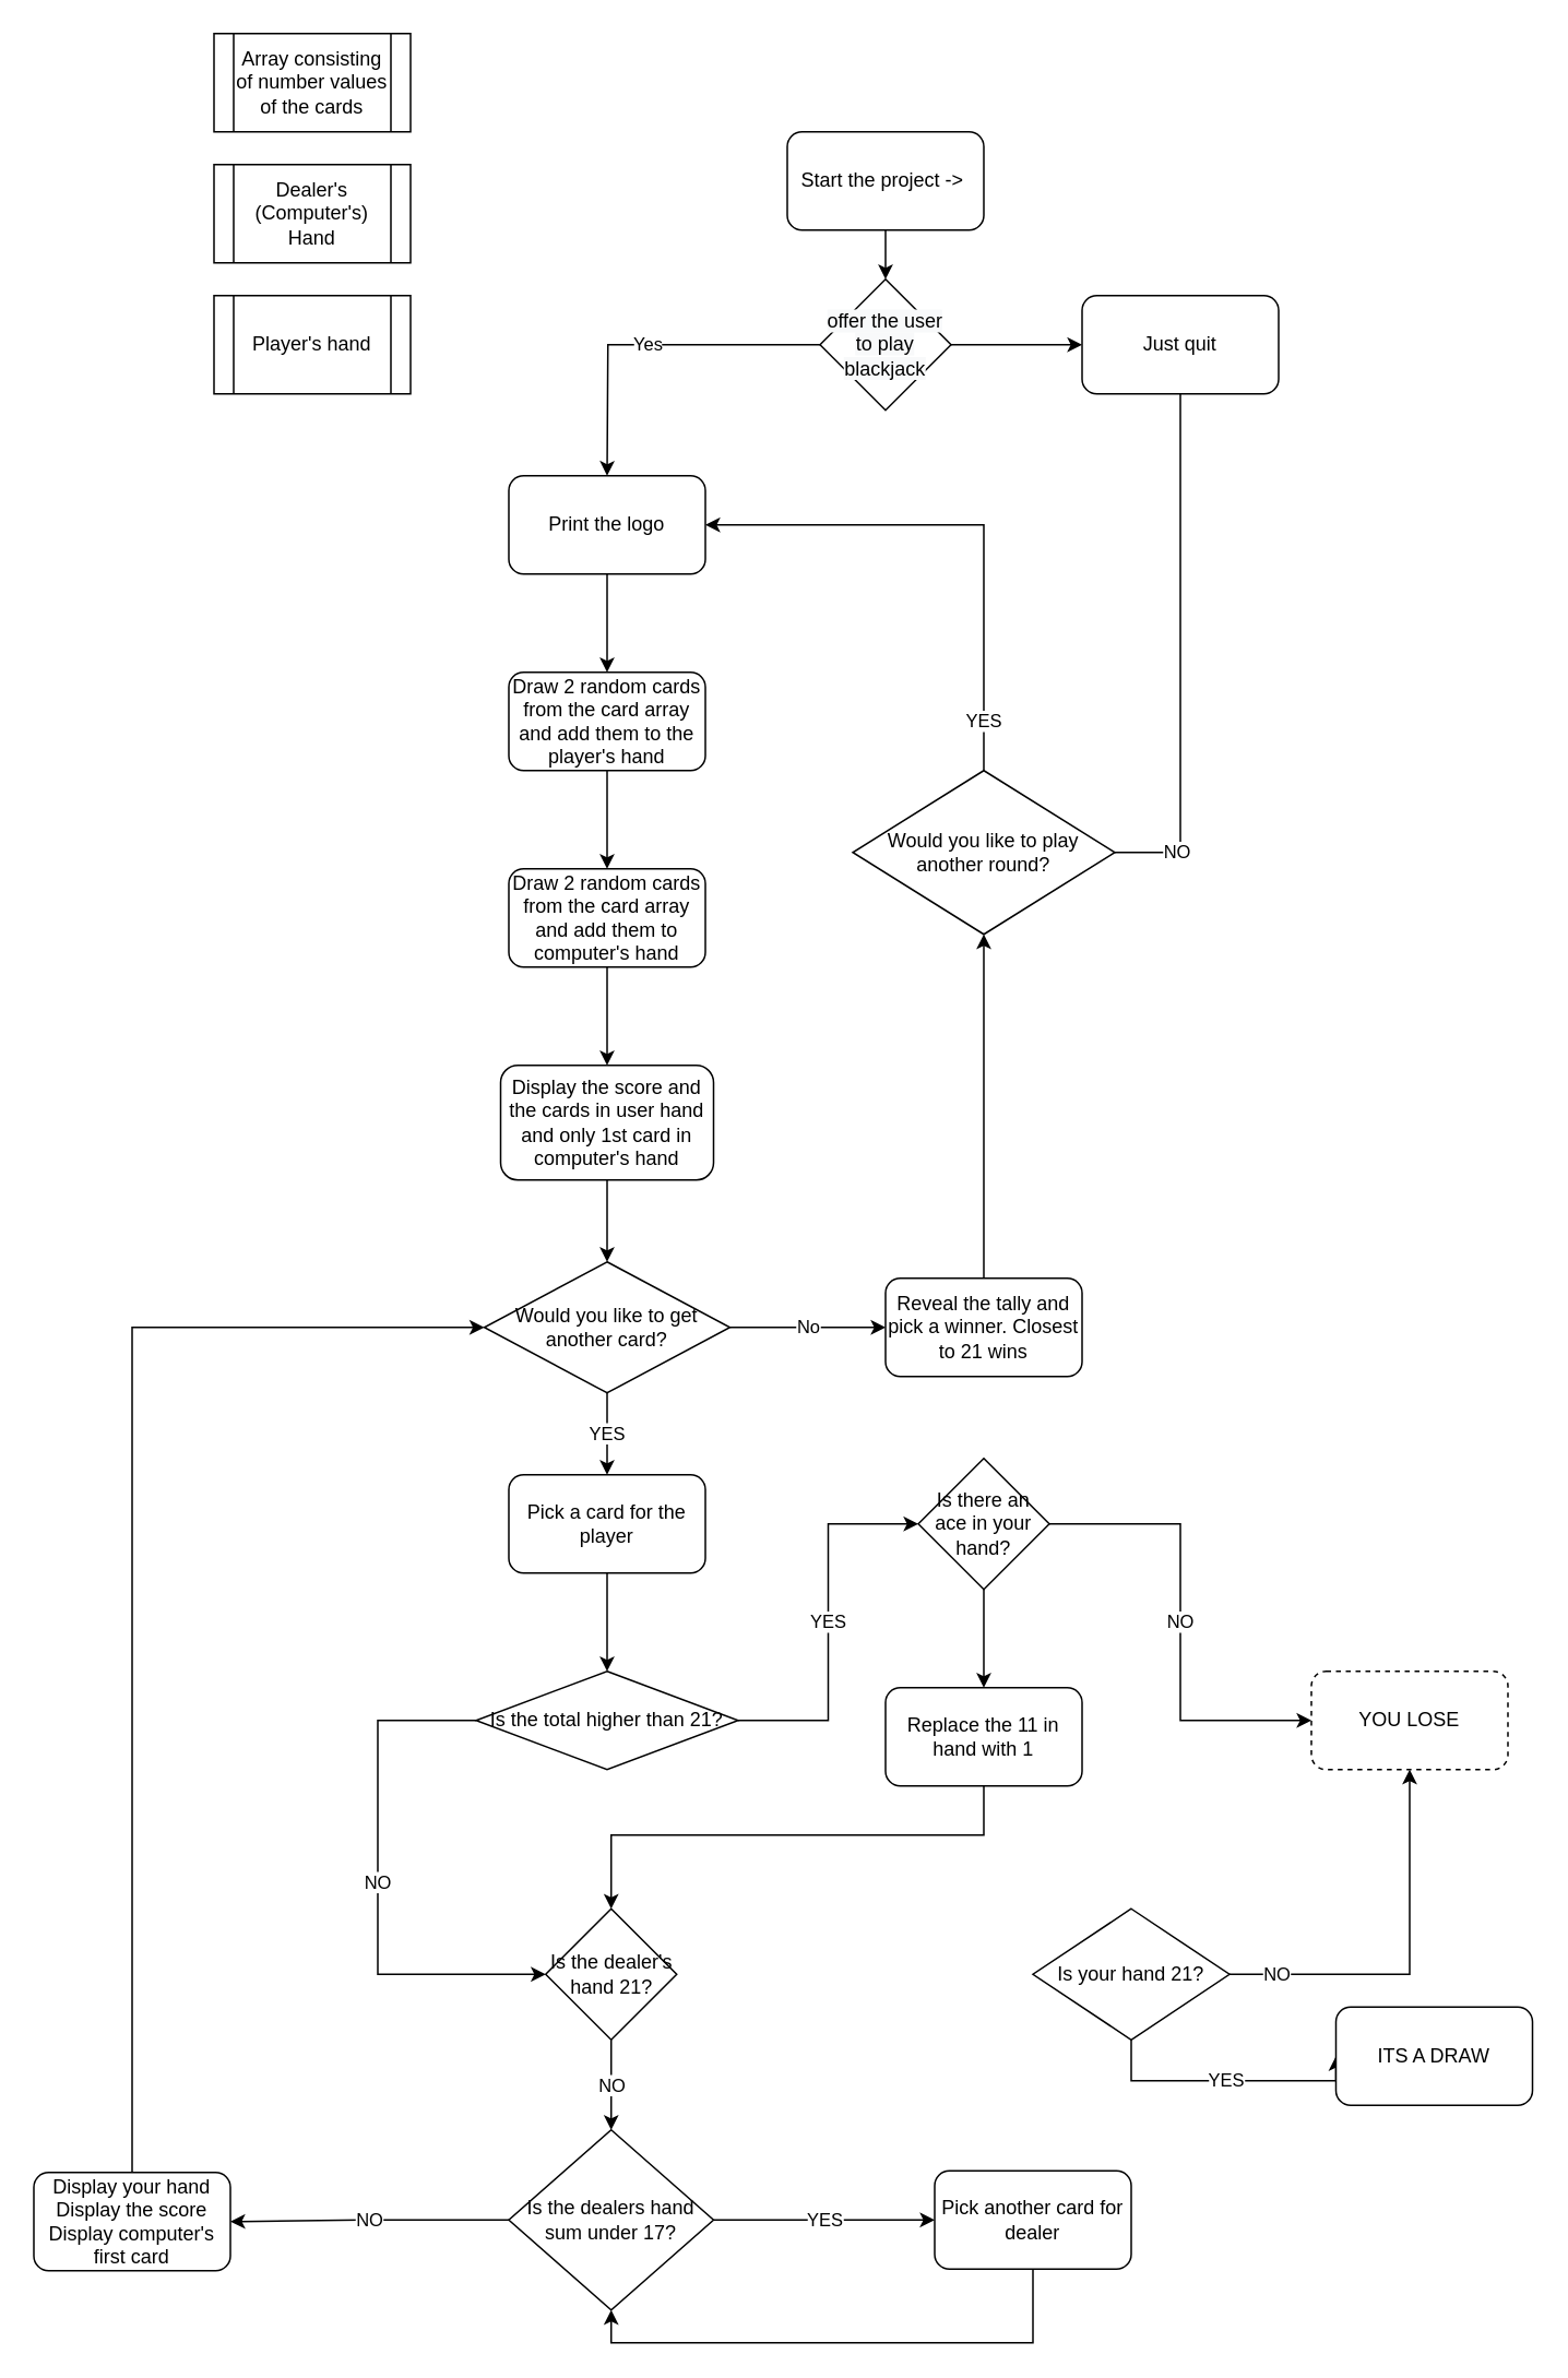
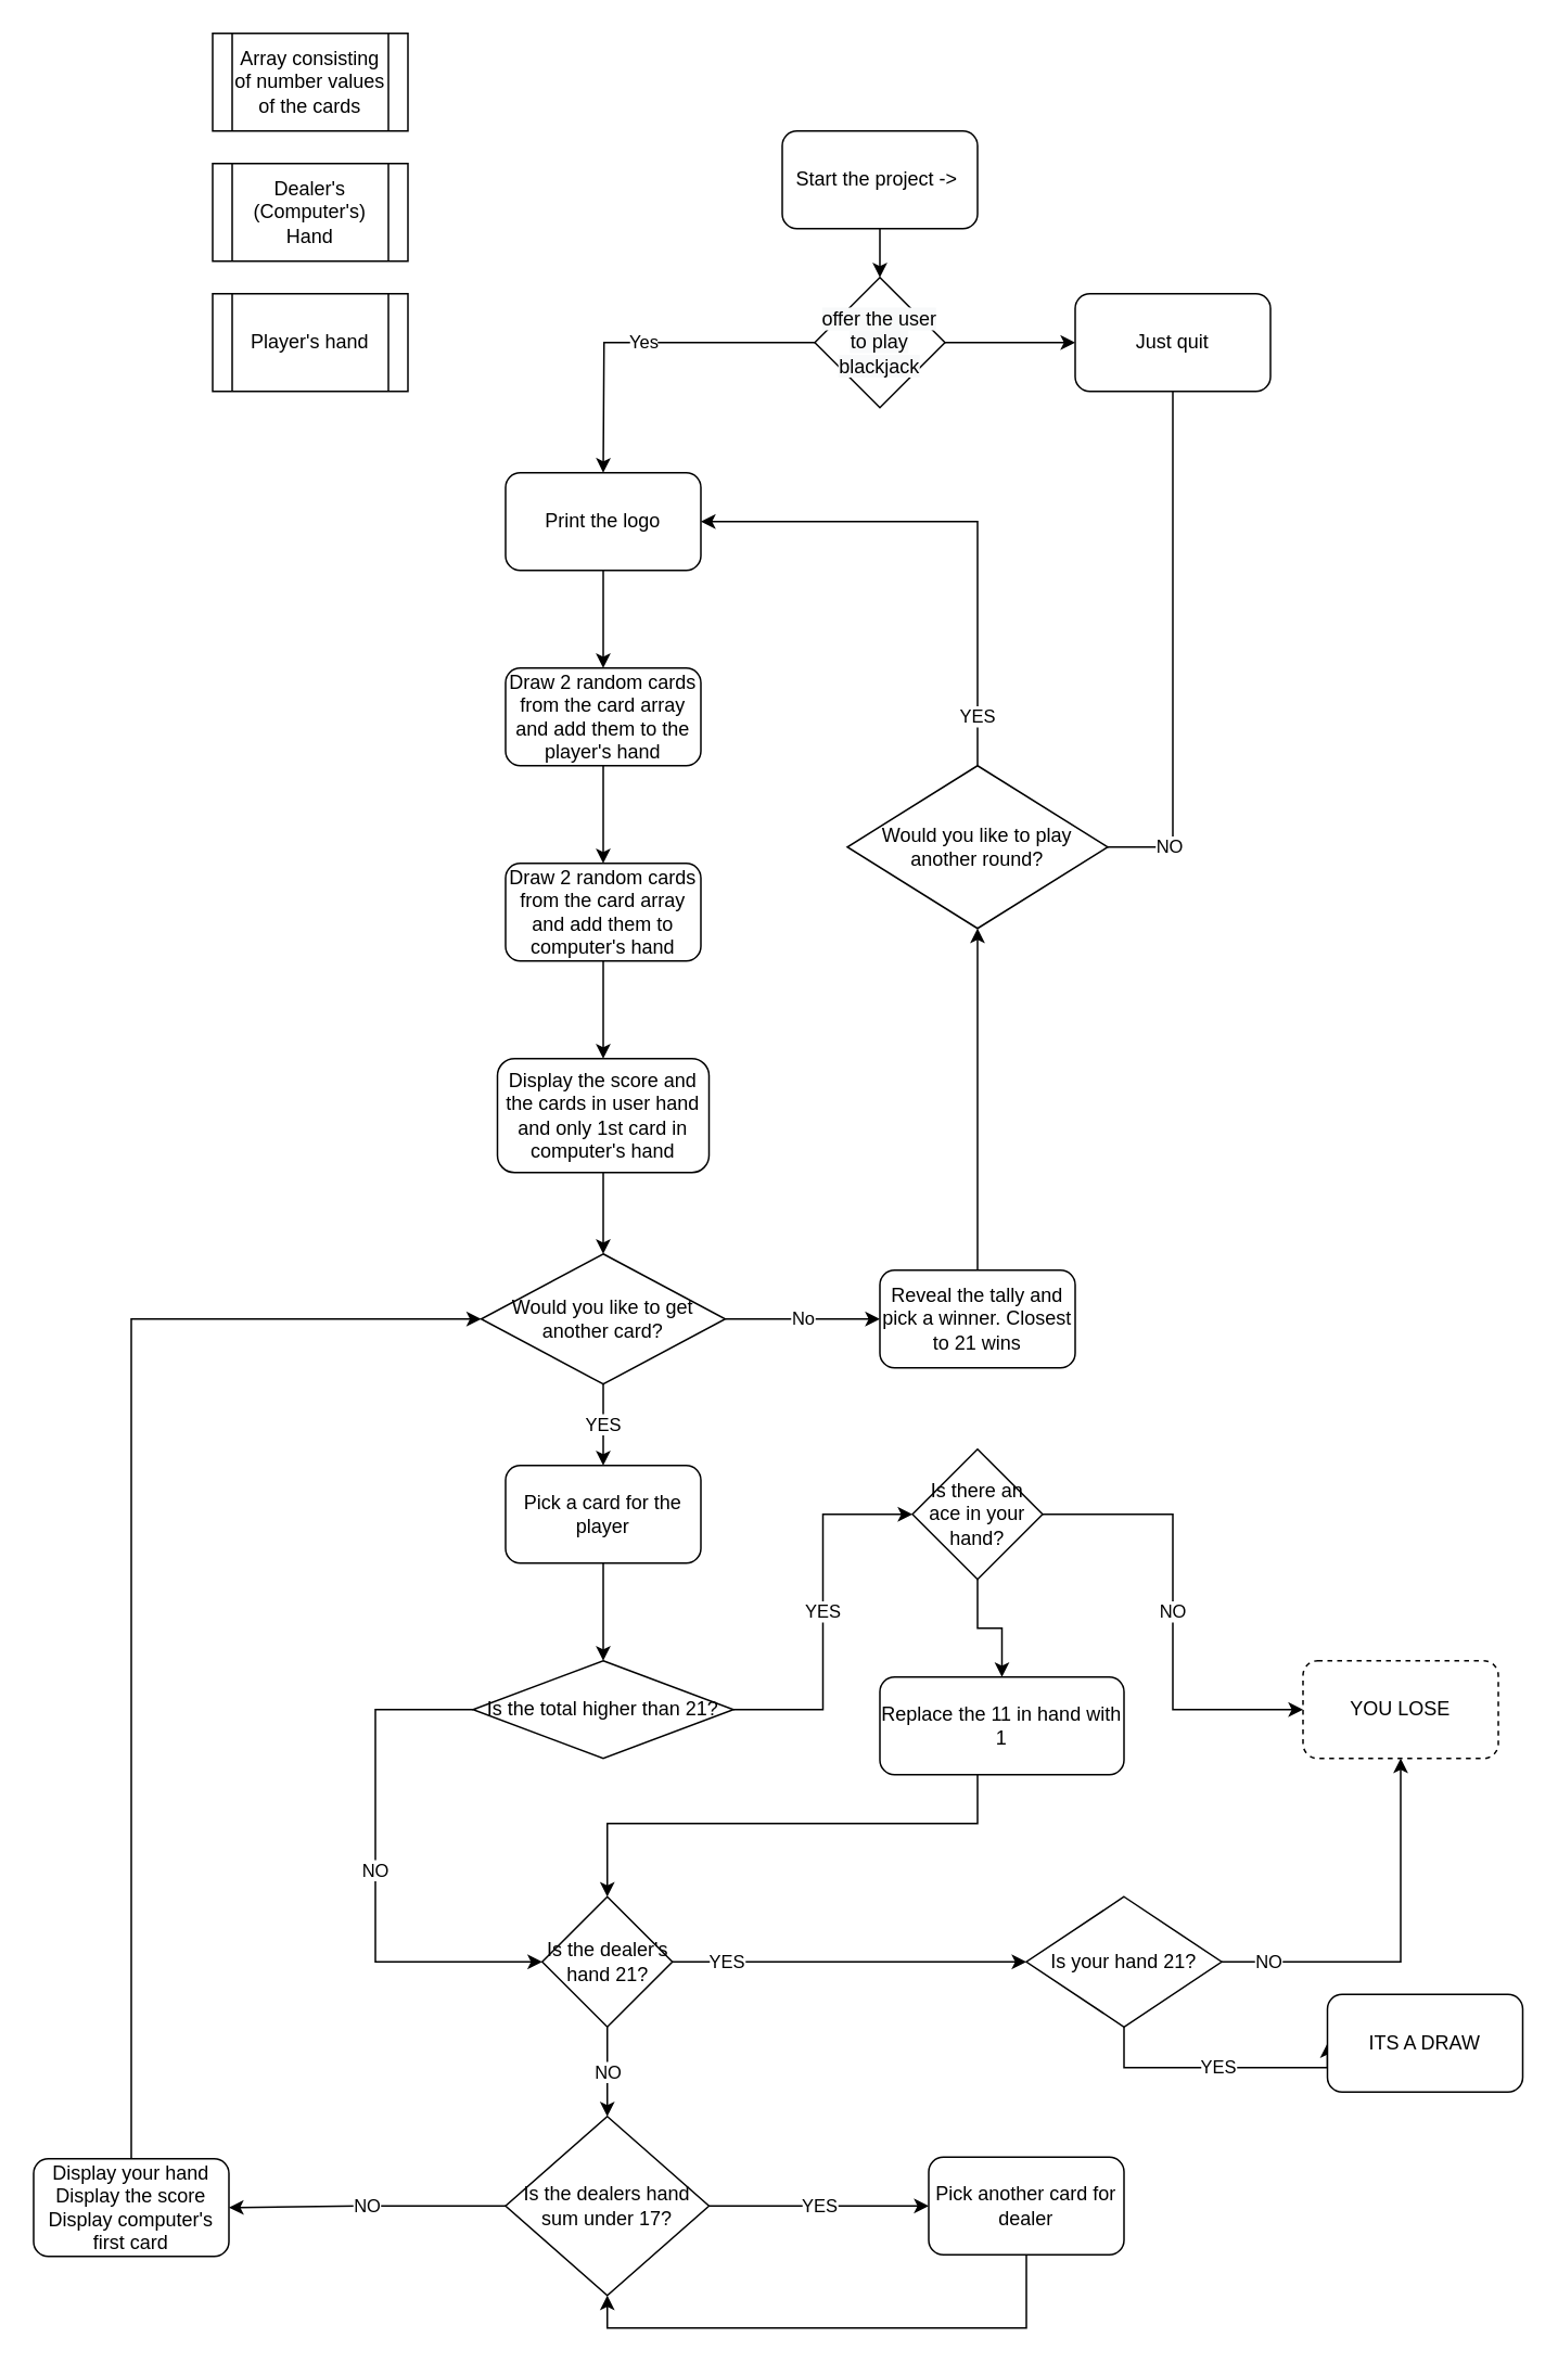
  <mxCell id="0" />
  <mxCell id="1" parent="0" />
  <mxCell id="2" value="Yes" style="edgeStyle=orthogonalEdgeStyle;rounded=0;orthogonalLoop=1;jettySize=auto;html=1;exitX=0;exitY=0.5;exitDx=0;exitDy=0;" edge="1" parent="1" source="20"><mxGeometry relative="1" as="geometry"><mxPoint x="370" y="290" as="targetPoint" /><mxPoint x="470" y="210" as="sourcePoint" /></mxGeometry></mxCell>
  <mxCell id="3" style="edgeStyle=orthogonalEdgeStyle;rounded=0;orthogonalLoop=1;jettySize=auto;html=1;" edge="1" parent="1" source="4" target="20"><mxGeometry relative="1" as="geometry" /></mxCell>
  <mxCell id="4" value="Start the project -&amp;gt;&amp;nbsp;" style="rounded=1;whiteSpace=wrap;html=1;" vertex="1" parent="1"><mxGeometry x="480" y="80" width="120" height="60" as="geometry" /></mxCell>
  <mxCell id="5" value="Array consisting of number values of the cards" style="shape=process;whiteSpace=wrap;html=1;backgroundOutline=1;" vertex="1" parent="1"><mxGeometry x="130" y="20" width="120" height="60" as="geometry" /></mxCell>
  <mxCell id="6" value="Dealer's (Computer's) Hand" style="shape=process;whiteSpace=wrap;html=1;backgroundOutline=1;" vertex="1" parent="1"><mxGeometry x="130" y="100" width="120" height="60" as="geometry" /></mxCell>
  <mxCell id="7" value="Player's hand" style="shape=process;whiteSpace=wrap;html=1;backgroundOutline=1;" vertex="1" parent="1"><mxGeometry x="130" y="180" width="120" height="60" as="geometry" /></mxCell>
  <mxCell id="8" style="edgeStyle=orthogonalEdgeStyle;rounded=0;orthogonalLoop=1;jettySize=auto;html=1;entryX=0.5;entryY=0;entryDx=0;entryDy=0;" edge="1" parent="1" source="9" target="11"><mxGeometry relative="1" as="geometry"><mxPoint x="370" y="410" as="targetPoint" /></mxGeometry></mxCell>
  <mxCell id="9" value="Print the logo" style="rounded=1;whiteSpace=wrap;html=1;" vertex="1" parent="1"><mxGeometry x="310" y="290" width="120" height="60" as="geometry" /></mxCell>
  <mxCell id="10" style="edgeStyle=orthogonalEdgeStyle;rounded=0;orthogonalLoop=1;jettySize=auto;html=1;entryX=0.5;entryY=0;entryDx=0;entryDy=0;" edge="1" parent="1" source="11" target="15"><mxGeometry relative="1" as="geometry"><mxPoint x="370" y="580" as="targetPoint" /></mxGeometry></mxCell>
  <mxCell id="11" value="Draw 2 random cards from the card array and add them to the player's hand" style="rounded=1;whiteSpace=wrap;html=1;" vertex="1" parent="1"><mxGeometry x="310" y="410" width="120" height="60" as="geometry" /></mxCell>
  <mxCell id="12" style="edgeStyle=orthogonalEdgeStyle;rounded=0;orthogonalLoop=1;jettySize=auto;html=1;" edge="1" parent="1" source="13" target="18"><mxGeometry relative="1" as="geometry" /></mxCell>
  <mxCell id="13" value="Display the score and the cards in user hand and only 1st card in computer's hand" style="rounded=1;whiteSpace=wrap;html=1;" vertex="1" parent="1"><mxGeometry x="305" y="650" width="130" height="70" as="geometry" /></mxCell>
  <mxCell id="14" style="edgeStyle=orthogonalEdgeStyle;rounded=0;orthogonalLoop=1;jettySize=auto;html=1;" edge="1" parent="1" source="15" target="13"><mxGeometry relative="1" as="geometry" /></mxCell>
  <mxCell id="15" value="Draw 2 random cards from the card array and add them to computer's hand" style="rounded=1;whiteSpace=wrap;html=1;" vertex="1" parent="1"><mxGeometry x="310" y="530" width="120" height="60" as="geometry" /></mxCell>
  <mxCell id="16" value="No" style="edgeStyle=orthogonalEdgeStyle;rounded=0;orthogonalLoop=1;jettySize=auto;html=1;entryX=0;entryY=0.5;entryDx=0;entryDy=0;" edge="1" parent="1" source="18" target="23"><mxGeometry relative="1" as="geometry" /></mxCell>
  <mxCell id="17" value="YES" style="edgeStyle=orthogonalEdgeStyle;rounded=0;orthogonalLoop=1;jettySize=auto;html=1;entryX=0.5;entryY=0;entryDx=0;entryDy=0;exitX=0.5;exitY=1;exitDx=0;exitDy=0;" edge="1" parent="1" source="18" target="25"><mxGeometry relative="1" as="geometry" /></mxCell>
  <mxCell id="18" value="Would you like to get another card?&lt;br&gt;" style="rhombus;whiteSpace=wrap;html=1;" vertex="1" parent="1"><mxGeometry x="295" y="770" width="150" height="80" as="geometry" /></mxCell>
  <mxCell id="19" style="edgeStyle=orthogonalEdgeStyle;rounded=0;orthogonalLoop=1;jettySize=auto;html=1;" edge="1" parent="1" source="20"><mxGeometry relative="1" as="geometry"><mxPoint x="660" y="210" as="targetPoint" /></mxGeometry></mxCell>
  <mxCell id="20" value="&#10;&#10;&lt;span style=&quot;color: rgb(0, 0, 0); font-family: helvetica; font-size: 12px; font-style: normal; font-weight: 400; letter-spacing: normal; text-align: center; text-indent: 0px; text-transform: none; word-spacing: 0px; background-color: rgb(248, 249, 250); display: inline; float: none;&quot;&gt;offer the user to play blackjack&lt;/span&gt;&#10;&#10;" style="rhombus;whiteSpace=wrap;html=1;" vertex="1" parent="1"><mxGeometry x="500" y="170" width="80" height="80" as="geometry" /></mxCell>
  <mxCell id="21" value="Just quit" style="rounded=1;whiteSpace=wrap;html=1;" vertex="1" parent="1"><mxGeometry x="660" y="180" width="120" height="60" as="geometry" /></mxCell>
  <mxCell id="22" style="edgeStyle=orthogonalEdgeStyle;rounded=0;orthogonalLoop=1;jettySize=auto;html=1;entryX=0.5;entryY=1;entryDx=0;entryDy=0;" edge="1" parent="1" source="23" target="32"><mxGeometry relative="1" as="geometry"><mxPoint x="740" y="810" as="targetPoint" /></mxGeometry></mxCell>
  <mxCell id="23" value="Reveal the tally and pick a winner. Closest to 21 wins" style="rounded=1;whiteSpace=wrap;html=1;" vertex="1" parent="1"><mxGeometry x="540" y="780" width="120" height="60" as="geometry" /></mxCell>
  <mxCell id="24" style="edgeStyle=orthogonalEdgeStyle;rounded=0;orthogonalLoop=1;jettySize=auto;html=1;entryX=0.5;entryY=0;entryDx=0;entryDy=0;" edge="1" parent="1" source="25" target="28"><mxGeometry relative="1" as="geometry"><mxPoint x="360" y="910" as="targetPoint" /></mxGeometry></mxCell>
  <mxCell id="25" value="Pick a card for the player" style="rounded=1;whiteSpace=wrap;html=1;" vertex="1" parent="1"><mxGeometry x="310" y="900" width="120" height="60" as="geometry" /></mxCell>
  <mxCell id="26" value="YES" style="edgeStyle=orthogonalEdgeStyle;rounded=0;orthogonalLoop=1;jettySize=auto;html=1;entryX=0;entryY=0.5;entryDx=0;entryDy=0;" edge="1" parent="1" source="28" target="43"><mxGeometry relative="1" as="geometry"><mxPoint x="540" y="1050" as="targetPoint" /></mxGeometry></mxCell>
  <mxCell id="27" value="NO" style="edgeStyle=orthogonalEdgeStyle;rounded=0;orthogonalLoop=1;jettySize=auto;html=1;entryX=0;entryY=0.5;entryDx=0;entryDy=0;" edge="1" parent="1" source="28" target="40"><mxGeometry relative="1" as="geometry"><mxPoint x="230" y="1165" as="targetPoint" /><Array as="points"><mxPoint x="230" y="1050" /><mxPoint x="230" y="1205" /></Array></mxGeometry></mxCell>
  <mxCell id="28" value="Is the total higher than 21?" style="rhombus;whiteSpace=wrap;html=1;" vertex="1" parent="1"><mxGeometry x="290" y="1020" width="160" height="60" as="geometry" /></mxCell>
  <mxCell id="29" value="YOU LOSE" style="rounded=1;whiteSpace=wrap;html=1;dashed=1;" vertex="1" parent="1"><mxGeometry x="800" y="1020" width="120" height="60" as="geometry" /></mxCell>
  <mxCell id="30" value="YES" style="edgeStyle=orthogonalEdgeStyle;rounded=0;orthogonalLoop=1;jettySize=auto;html=1;entryX=1;entryY=0.5;entryDx=0;entryDy=0;" edge="1" parent="1" source="32" target="9"><mxGeometry x="-0.812" relative="1" as="geometry"><Array as="points"><mxPoint x="600" y="320" /></Array><mxPoint as="offset" /></mxGeometry></mxCell>
  <mxCell id="31" value="NO" style="edgeStyle=orthogonalEdgeStyle;rounded=0;orthogonalLoop=1;jettySize=auto;html=1;exitX=1;exitY=0.5;exitDx=0;exitDy=0;entryX=0.5;entryY=1;entryDx=0;entryDy=0;endArrow=none;" edge="1" parent="1" source="32" target="21"><mxGeometry x="-0.762" relative="1" as="geometry"><mxPoint x="1010" y="730" as="targetPoint" /><Array as="points"><mxPoint x="720" y="520" /></Array><mxPoint as="offset" /></mxGeometry></mxCell>
  <mxCell id="32" value="Would you like to play another round?" style="rhombus;whiteSpace=wrap;html=1;" vertex="1" parent="1"><mxGeometry x="520" y="470" width="160" height="100" as="geometry" /></mxCell>
  <mxCell id="33" value="NO" style="edgeStyle=orthogonalEdgeStyle;rounded=0;orthogonalLoop=1;jettySize=auto;html=1;entryX=1;entryY=0.5;entryDx=0;entryDy=0;exitX=0;exitY=0.5;exitDx=0;exitDy=0;" edge="1" parent="1" source="35" target="51"><mxGeometry relative="1" as="geometry"><mxPoint x="190" y="1490" as="targetPoint" /><Array as="points"><mxPoint x="220" y="1355" /><mxPoint x="220" y="1355" /></Array></mxGeometry></mxCell>
  <mxCell id="34" value="YES" style="edgeStyle=orthogonalEdgeStyle;rounded=0;orthogonalLoop=1;jettySize=auto;html=1;entryX=0;entryY=0.5;entryDx=0;entryDy=0;" edge="1" parent="1" source="35" target="37"><mxGeometry relative="1" as="geometry"><mxPoint x="500" y="1205" as="targetPoint" /></mxGeometry></mxCell>
  <mxCell id="35" value="Is the dealers hand sum under 17?" style="rhombus;whiteSpace=wrap;html=1;" vertex="1" parent="1"><mxGeometry x="310" y="1300" width="125" height="110" as="geometry" /></mxCell>
  <mxCell id="36" style="edgeStyle=orthogonalEdgeStyle;rounded=0;orthogonalLoop=1;jettySize=auto;html=1;entryX=0.5;entryY=1;entryDx=0;entryDy=0;" edge="1" parent="1" source="37" target="35"><mxGeometry relative="1" as="geometry"><Array as="points"><mxPoint x="630" y="1430" /><mxPoint x="373" y="1430" /></Array></mxGeometry></mxCell>
  <mxCell id="37" value="Pick another card for dealer" style="rounded=1;whiteSpace=wrap;html=1;" vertex="1" parent="1"><mxGeometry x="570" y="1325" width="120" height="60" as="geometry" /></mxCell>
+ <mxCell id="38" value="YES" style="edgeStyle=orthogonalEdgeStyle;rounded=0;orthogonalLoop=1;jettySize=auto;html=1;entryX=0;entryY=0.5;entryDx=0;entryDy=0;" edge="1" parent="1" source="40" target="48"><mxGeometry x="-0.696" relative="1" as="geometry"><mxPoint x="570" y="1205" as="targetPoint" /><mxPoint as="offset" /></mxGeometry></mxCell>
  <mxCell id="39" value="NO" style="edgeStyle=orthogonalEdgeStyle;rounded=0;orthogonalLoop=1;jettySize=auto;html=1;entryX=0.5;entryY=0;entryDx=0;entryDy=0;" edge="1" parent="1" source="40" target="35"><mxGeometry relative="1" as="geometry" /></mxCell>
  <mxCell id="40" value="Is the dealer's hand 21?" style="rhombus;whiteSpace=wrap;html=1;" vertex="1" parent="1"><mxGeometry x="332.5" y="1165" width="80" height="80" as="geometry" /></mxCell>
  <mxCell id="41" value="NO" style="edgeStyle=orthogonalEdgeStyle;rounded=0;orthogonalLoop=1;jettySize=auto;html=1;entryX=0;entryY=0.5;entryDx=0;entryDy=0;" edge="1" parent="1" source="43" target="29"><mxGeometry relative="1" as="geometry" /></mxCell>
  <mxCell id="42" style="edgeStyle=orthogonalEdgeStyle;rounded=0;orthogonalLoop=1;jettySize=auto;html=1;entryX=0.5;entryY=0;entryDx=0;entryDy=0;" edge="1" parent="1" source="43" target="45"><mxGeometry relative="1" as="geometry"><mxPoint x="600" y="1020" as="targetPoint" /></mxGeometry></mxCell>
  <mxCell id="43" value="Is there an ace in your hand?" style="rhombus;whiteSpace=wrap;html=1;" vertex="1" parent="1"><mxGeometry x="560" y="890" width="80" height="80" as="geometry" /></mxCell>
  <mxCell id="44" style="edgeStyle=orthogonalEdgeStyle;rounded=0;orthogonalLoop=1;jettySize=auto;html=1;entryX=0.5;entryY=0;entryDx=0;entryDy=0;" edge="1" parent="1" source="45" target="40"><mxGeometry relative="1" as="geometry"><mxPoint x="600" y="1160" as="targetPoint" /><Array as="points"><mxPoint x="600" y="1120" /><mxPoint x="373" y="1120" /></Array></mxGeometry></mxCell>
- <mxCell id="45" value="Replace the 11 in hand with 1" style="rounded=1;whiteSpace=wrap;html=1;" vertex="1" parent="1"><mxGeometry x="540" y="1030" width="120" height="60" as="geometry" /></mxCell>
+ <mxCell id="45" value="Replace the 11 in hand with 1" style="rounded=1;whiteSpace=wrap;html=1;" vertex="1" parent="1"><mxGeometry x="540" y="1030" width="150" height="60" as="geometry" /></mxCell>
  <mxCell id="46" value="NO" style="edgeStyle=orthogonalEdgeStyle;rounded=0;orthogonalLoop=1;jettySize=auto;html=1;entryX=0.5;entryY=1;entryDx=0;entryDy=0;" edge="1" parent="1" source="48" target="29"><mxGeometry x="-0.745" relative="1" as="geometry"><mxPoint x="-1" as="offset" /></mxGeometry></mxCell>
  <mxCell id="47" value="YES" style="edgeStyle=orthogonalEdgeStyle;rounded=0;orthogonalLoop=1;jettySize=auto;html=1;entryX=0;entryY=0.5;entryDx=0;entryDy=0;" edge="1" parent="1" source="48" target="49"><mxGeometry relative="1" as="geometry"><mxPoint x="690" y="1290" as="targetPoint" /><Array as="points"><mxPoint x="690" y="1270" /></Array></mxGeometry></mxCell>
  <mxCell id="48" value="Is your hand 21?" style="rhombus;whiteSpace=wrap;html=1;" vertex="1" parent="1"><mxGeometry x="630" y="1165" width="120" height="80" as="geometry" /></mxCell>
  <mxCell id="49" value="ITS A DRAW" style="rounded=1;whiteSpace=wrap;html=1;" vertex="1" parent="1"><mxGeometry x="815" y="1225" width="120" height="60" as="geometry" /></mxCell>
  <mxCell id="50" style="edgeStyle=orthogonalEdgeStyle;rounded=0;orthogonalLoop=1;jettySize=auto;html=1;entryX=0;entryY=0.5;entryDx=0;entryDy=0;" edge="1" parent="1" source="51" target="18"><mxGeometry relative="1" as="geometry"><Array as="points"><mxPoint x="80" y="810" /></Array></mxGeometry></mxCell>
  <mxCell id="51" value="Display your hand&lt;br&gt;Display the score&lt;br&gt;Display computer's first card" style="rounded=1;whiteSpace=wrap;html=1;" vertex="1" parent="1"><mxGeometry x="20" y="1326" width="120" height="60" as="geometry" /></mxCell>
